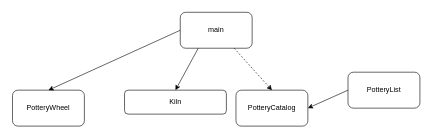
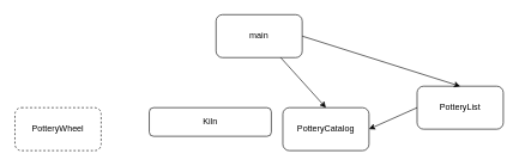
  <mxCell id="0" />
  <mxCell id="1" parent="0" />
  <mxCell id="2" value="main" style="rounded=1;whiteSpace=wrap;html=1;" vertex="1" parent="1"><mxGeometry x="300" y="20" width="120" height="60" as="geometry" /></mxCell>
- <mxCell id="3" value="PotteryWheel" style="rounded=1;whiteSpace=wrap;html=1;" vertex="1" parent="1"><mxGeometry x="20" y="150" width="120" height="60" as="geometry" /></mxCell>
+ <mxCell id="3" value="PotteryWheel" style="rounded=1;whiteSpace=wrap;html=1;dashed=1;" vertex="1" parent="1"><mxGeometry x="20" y="150" width="120" height="60" as="geometry" /></mxCell>
  <mxCell id="4" value="Kiln" style="rounded=1;whiteSpace=wrap;html=1;" vertex="1" parent="1"><mxGeometry x="207" y="150" width="170" height="40" as="geometry" /></mxCell>
  <mxCell id="5" value="PotteryCatalog" style="rounded=1;whiteSpace=wrap;html=1;" vertex="1" parent="1"><mxGeometry x="393" y="150" width="120" height="60" as="geometry" /></mxCell>
  <mxCell id="6" value="PotteryList" style="rounded=1;whiteSpace=wrap;html=1;" vertex="1" parent="1"><mxGeometry x="580" y="120" width="120" height="60" as="geometry" /></mxCell>
- <mxCell id="7" value="" style="endArrow=classic;html=1;exitX=0;exitY=0.5;exitDx=0;exitDy=0;entryX=0.5;entryY=0;entryDx=0;entryDy=0;" edge="1" parent="1" source="2" target="3"><mxGeometry width="50" height="50" relative="1" as="geometry"><mxPoint x="115" y="110" as="sourcePoint" /><mxPoint x="165" y="60" as="targetPoint" /></mxGeometry></mxCell>
- <mxCell id="8" value="" style="endArrow=classic;html=1;exitX=0.25;exitY=1;exitDx=0;exitDy=0;entryX=0.5;entryY=0;entryDx=0;entryDy=0;" edge="1" parent="1" source="2" target="4"><mxGeometry width="50" height="50" relative="1" as="geometry"><mxPoint x="250" y="140" as="sourcePoint" /><mxPoint x="300" y="90" as="targetPoint" /></mxGeometry></mxCell>
- <mxCell id="9" value="" style="endArrow=classic;html=1;exitX=0.75;exitY=1;exitDx=0;exitDy=0;entryX=0.5;entryY=0;entryDx=0;entryDy=0;dashed=1;" edge="1" parent="1" source="2" target="5"><mxGeometry width="50" height="50" relative="1" as="geometry"><mxPoint x="435" y="130" as="sourcePoint" /><mxPoint x="485" y="80" as="targetPoint" /></mxGeometry></mxCell>
+ <mxCell id="9" value="" style="endArrow=classic;html=1;exitX=0.75;exitY=1;exitDx=0;exitDy=0;entryX=0.5;entryY=0;entryDx=0;entryDy=0;" edge="1" parent="1" source="2" target="5"><mxGeometry width="50" height="50" relative="1" as="geometry"><mxPoint x="435" y="130" as="sourcePoint" /><mxPoint x="485" y="80" as="targetPoint" /></mxGeometry></mxCell>
+ <mxCell id="10" value="" style="endArrow=classic;html=1;exitX=1;exitY=0.5;exitDx=0;exitDy=0;entryX=0.5;entryY=0;entryDx=0;entryDy=0;" edge="1" parent="1" source="2" target="6"><mxGeometry width="50" height="50" relative="1" as="geometry"><mxPoint x="555" y="110" as="sourcePoint" /><mxPoint x="605" y="60" as="targetPoint" /></mxGeometry></mxCell>
  <mxCell id="11" value="" style="endArrow=classic;html=1;exitX=0;exitY=0.5;exitDx=0;exitDy=0;entryX=1;entryY=0.5;entryDx=0;entryDy=0;" edge="1" parent="1" source="6" target="5"><mxGeometry width="50" height="50" relative="1" as="geometry"><mxPoint x="465" y="320" as="sourcePoint" /><mxPoint x="515" y="270" as="targetPoint" /></mxGeometry></mxCell>
